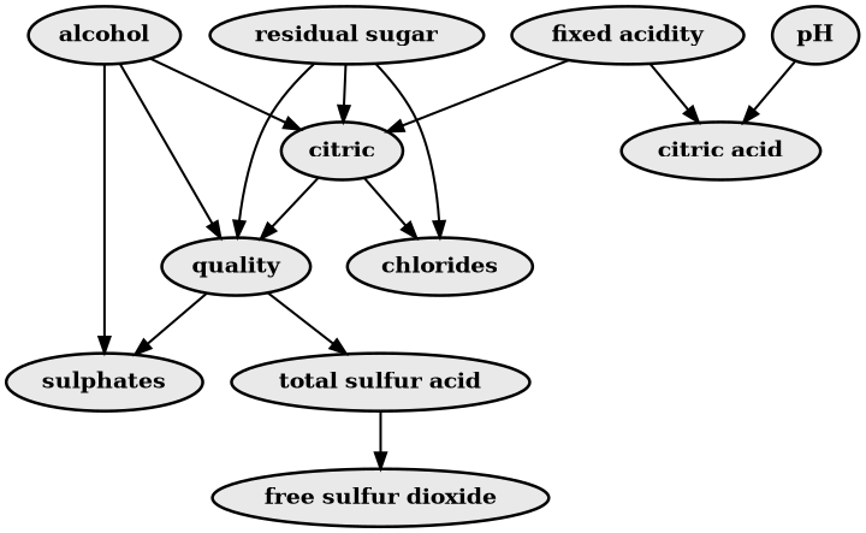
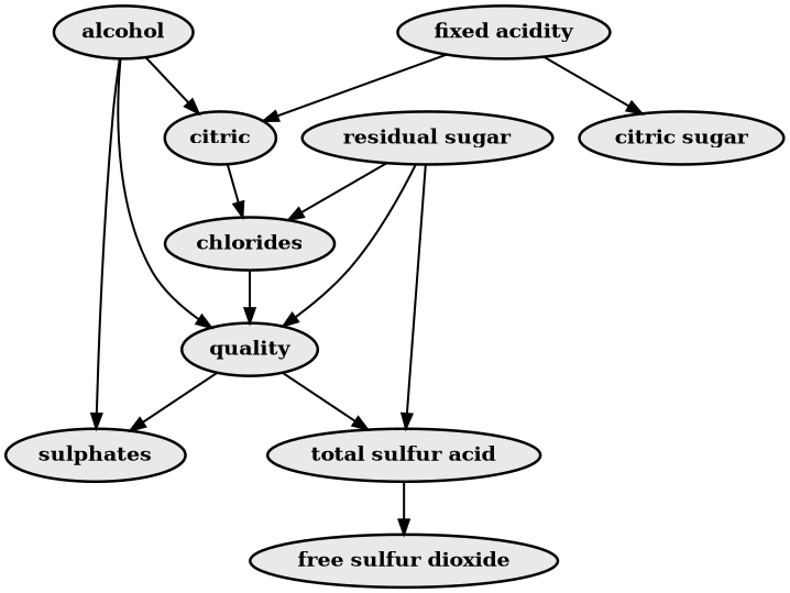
  digraph {
    node [fillcolor="#E9E9E9" fontname="times-bold" fontsize=14 penwidth=1.875 style=filled]
    edge [penwidth=1.5]
    alcohol
    quality
    n3 [label=citric]
    sulphates
    n5 [label="total sulfur acid"]
    chlorides
    "free sulfur dioxide"
    "residual sugar"
    "fixed acidity"
-   "citric acid"
-   pH
+   "citric acid" [label="citric sugar"]
    alcohol -> quality
    alcohol -> n3
    alcohol -> sulphates
    quality -> sulphates
    quality -> n5
    n3 -> chlorides
    n5 -> "free sulfur dioxide"
-   n3 -> quality
+   chlorides -> quality
    "residual sugar" -> quality
-   "residual sugar" -> n3
+   "residual sugar" -> n5
    "residual sugar" -> chlorides
    "fixed acidity" -> n3
    "fixed acidity" -> "citric acid"
-   pH -> "citric acid"
  }
